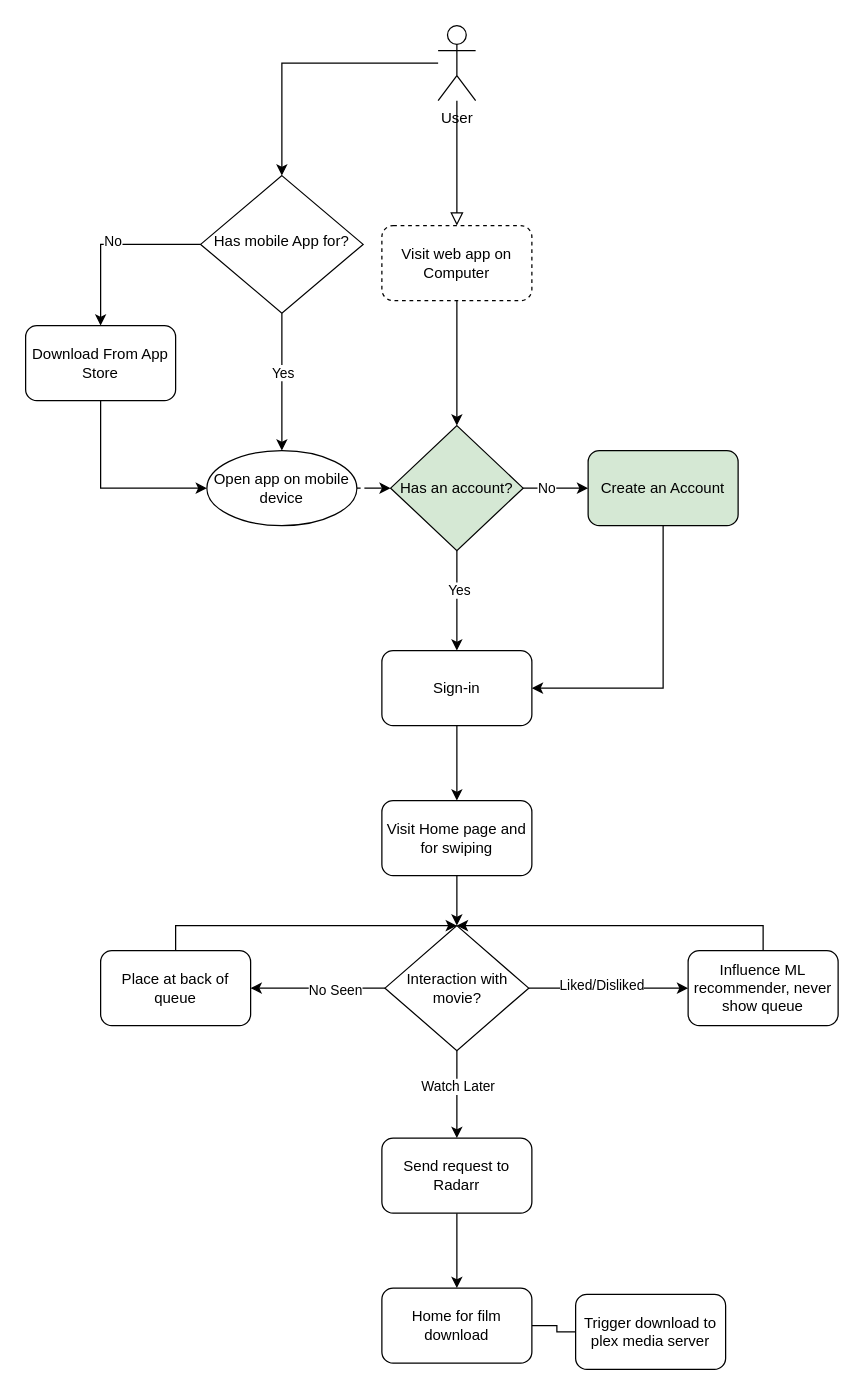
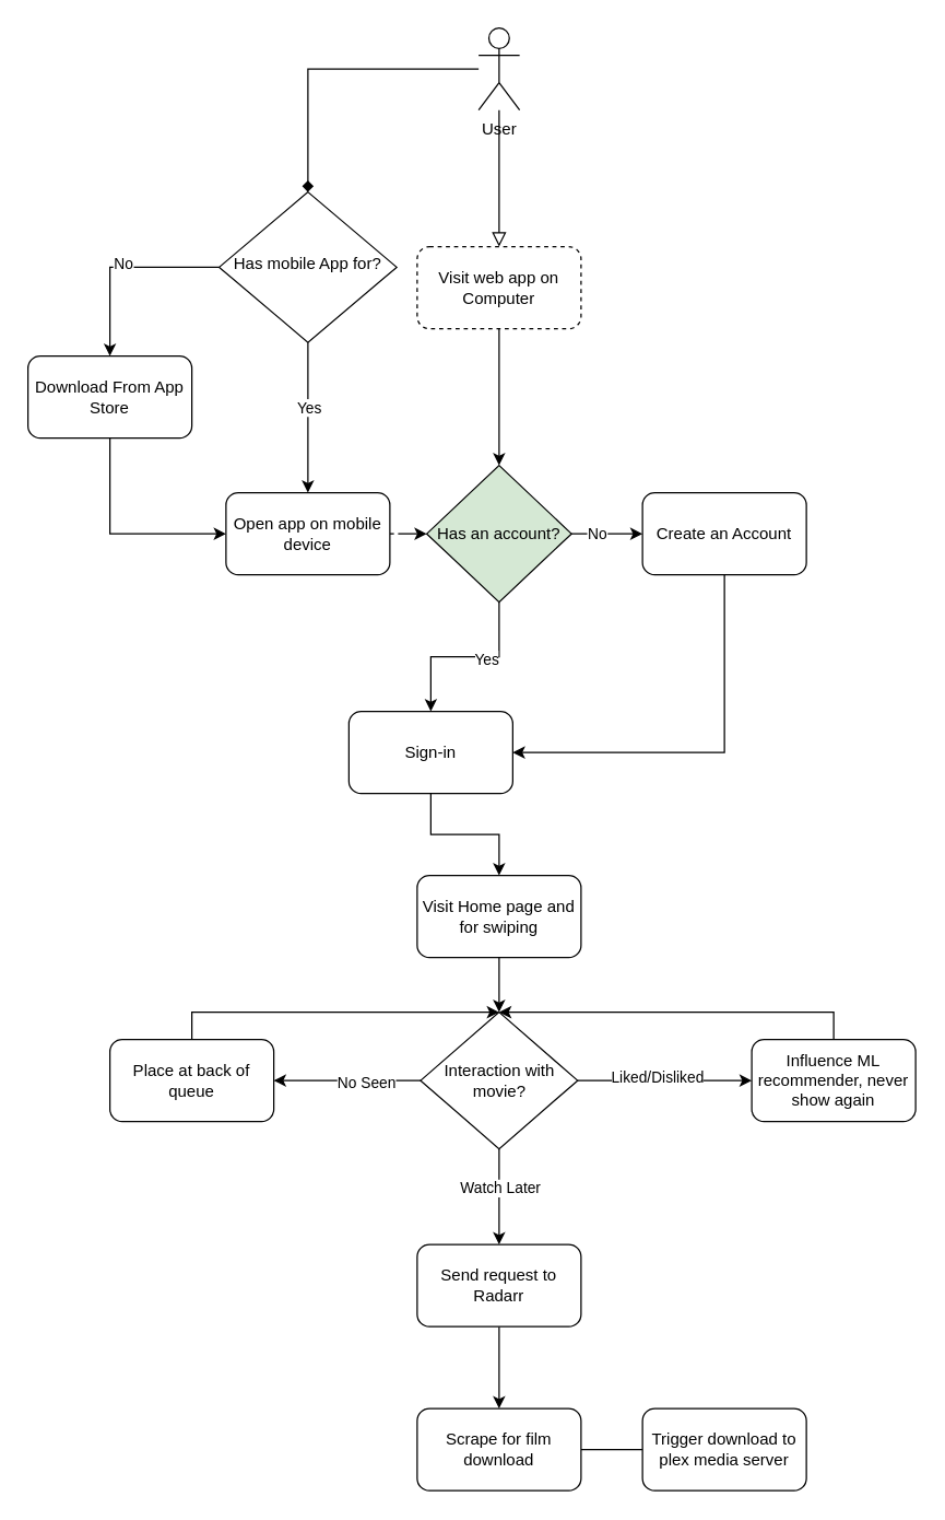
  <mxCell id="0" />
  <mxCell id="1" parent="0" />
  <mxCell id="2" value="" style="rounded=0;html=1;jettySize=auto;orthogonalLoop=1;fontSize=11;endArrow=block;endFill=0;endSize=8;strokeWidth=1;shadow=0;labelBackgroundColor=none;edgeStyle=orthogonalEdgeStyle;entryX=0.5;entryY=0;entryDx=0;entryDy=0;" parent="1" source="9" target="11" edge="1"><mxGeometry relative="1" as="geometry"><mxPoint x="190" y="100" as="sourcePoint" /><mxPoint x="370" y="160" as="targetPoint" /></mxGeometry></mxCell>
  <mxCell id="3" style="edgeStyle=orthogonalEdgeStyle;rounded=0;orthogonalLoop=1;jettySize=auto;html=1;entryX=0.5;entryY=0;entryDx=0;entryDy=0;" edge="1" parent="1" source="7" target="13"><mxGeometry relative="1" as="geometry" /></mxCell>
  <mxCell id="4" value="Yes" style="edgeLabel;html=1;align=center;verticalAlign=middle;resizable=0;points=[];" vertex="1" connectable="0" parent="3"><mxGeometry x="-0.145" relative="1" as="geometry"><mxPoint as="offset" /></mxGeometry></mxCell>
  <mxCell id="5" style="edgeStyle=orthogonalEdgeStyle;rounded=0;orthogonalLoop=1;jettySize=auto;html=1;entryX=0.5;entryY=0;entryDx=0;entryDy=0;" edge="1" parent="1" source="7" target="15"><mxGeometry relative="1" as="geometry" /></mxCell>
  <mxCell id="6" value="No" style="edgeLabel;html=1;align=center;verticalAlign=middle;resizable=0;points=[];" vertex="1" connectable="0" parent="5"><mxGeometry x="-0.021" y="-3" relative="1" as="geometry"><mxPoint as="offset" /></mxGeometry></mxCell>
  <mxCell id="7" value="Has mobile App for?" style="rhombus;whiteSpace=wrap;html=1;shadow=0;fontFamily=Helvetica;fontSize=12;align=center;strokeWidth=1;spacing=6;spacingTop=-4;" parent="1" vertex="1"><mxGeometry x="160" y="140" width="130" height="110" as="geometry" /></mxCell>
- <mxCell id="8" style="edgeStyle=orthogonalEdgeStyle;rounded=0;orthogonalLoop=1;jettySize=auto;html=1;" edge="1" parent="1" source="9" target="7"><mxGeometry relative="1" as="geometry" /></mxCell>
+ <mxCell id="8" style="edgeStyle=orthogonalEdgeStyle;rounded=0;orthogonalLoop=1;jettySize=auto;html=1;endArrow=diamond;" edge="1" parent="1" source="9" target="7"><mxGeometry relative="1" as="geometry" /></mxCell>
  <mxCell id="9" value="User" style="shape=umlActor;verticalLabelPosition=bottom;verticalAlign=top;html=1;outlineConnect=0;" vertex="1" parent="1"><mxGeometry x="350" y="20" width="30" height="60" as="geometry" /></mxCell>
  <mxCell id="10" style="edgeStyle=orthogonalEdgeStyle;rounded=0;orthogonalLoop=1;jettySize=auto;html=1;entryX=0.5;entryY=0;entryDx=0;entryDy=0;" edge="1" parent="1" source="11" target="20"><mxGeometry relative="1" as="geometry" /></mxCell>
  <mxCell id="11" value="Visit web app on Computer" style="rounded=1;whiteSpace=wrap;html=1;dashed=1;" vertex="1" parent="1"><mxGeometry x="305" y="180" width="120" height="60" as="geometry" /></mxCell>
  <mxCell id="12" style="edgeStyle=orthogonalEdgeStyle;rounded=0;orthogonalLoop=1;jettySize=auto;html=1;entryX=0;entryY=0.5;entryDx=0;entryDy=0;dashed=1;" edge="1" parent="1" source="13" target="20"><mxGeometry relative="1" as="geometry" /></mxCell>
- <mxCell id="13" value="Open app on mobile device" style="ellipse;whiteSpace=wrap;html=1;" vertex="1" parent="1"><mxGeometry x="165" y="360" width="120" height="60" as="geometry" /></mxCell>
+ <mxCell id="13" value="Open app on mobile device" style="rounded=1;whiteSpace=wrap;html=1;" vertex="1" parent="1"><mxGeometry x="165" y="360" width="120" height="60" as="geometry" /></mxCell>
  <mxCell id="14" style="edgeStyle=orthogonalEdgeStyle;rounded=0;orthogonalLoop=1;jettySize=auto;html=1;entryX=0;entryY=0.5;entryDx=0;entryDy=0;exitX=0.5;exitY=1;exitDx=0;exitDy=0;" edge="1" parent="1" source="15" target="13"><mxGeometry relative="1" as="geometry" /></mxCell>
  <mxCell id="15" value="Download From App Store" style="rounded=1;whiteSpace=wrap;html=1;" vertex="1" parent="1"><mxGeometry x="20" y="260" width="120" height="60" as="geometry" /></mxCell>
  <mxCell id="16" style="edgeStyle=orthogonalEdgeStyle;rounded=0;orthogonalLoop=1;jettySize=auto;html=1;entryX=0.5;entryY=0;entryDx=0;entryDy=0;" edge="1" parent="1" source="20" target="22"><mxGeometry relative="1" as="geometry" /></mxCell>
  <mxCell id="17" value="Yes" style="edgeLabel;html=1;align=center;verticalAlign=middle;resizable=0;points=[];" vertex="1" connectable="0" parent="16"><mxGeometry x="-0.225" y="1" relative="1" as="geometry"><mxPoint as="offset" /></mxGeometry></mxCell>
  <mxCell id="18" style="edgeStyle=orthogonalEdgeStyle;rounded=0;orthogonalLoop=1;jettySize=auto;html=1;entryX=0;entryY=0.5;entryDx=0;entryDy=0;" edge="1" parent="1" source="20" target="24"><mxGeometry relative="1" as="geometry" /></mxCell>
  <mxCell id="19" value="No" style="edgeLabel;html=1;align=center;verticalAlign=middle;resizable=0;points=[];" vertex="1" connectable="0" parent="18"><mxGeometry x="-0.308" y="1" relative="1" as="geometry"><mxPoint as="offset" /></mxGeometry></mxCell>
  <mxCell id="20" value="Has an account?" style="rhombus;whiteSpace=wrap;html=1;fillColor=#d5e8d4;" vertex="1" parent="1"><mxGeometry x="312" y="340" width="106" height="100" as="geometry" /></mxCell>
  <mxCell id="21" style="edgeStyle=orthogonalEdgeStyle;rounded=0;orthogonalLoop=1;jettySize=auto;html=1;" edge="1" parent="1" source="22" target="26"><mxGeometry relative="1" as="geometry" /></mxCell>
- <mxCell id="22" value="Sign-in" style="rounded=1;whiteSpace=wrap;html=1;" vertex="1" parent="1"><mxGeometry x="305" y="520" width="120" height="60" as="geometry" /></mxCell>
+ <mxCell id="22" value="Sign-in" style="rounded=1;whiteSpace=wrap;html=1;" vertex="1" parent="1"><mxGeometry x="255" y="520" width="120" height="60" as="geometry" /></mxCell>
  <mxCell id="23" style="edgeStyle=orthogonalEdgeStyle;rounded=0;orthogonalLoop=1;jettySize=auto;html=1;entryX=1;entryY=0.5;entryDx=0;entryDy=0;exitX=0.5;exitY=1;exitDx=0;exitDy=0;" edge="1" parent="1" source="24" target="22"><mxGeometry relative="1" as="geometry" /></mxCell>
- <mxCell id="24" value="Create an Account" style="rounded=1;whiteSpace=wrap;html=1;fillColor=#d5e8d4;" vertex="1" parent="1"><mxGeometry x="470" y="360" width="120" height="60" as="geometry" /></mxCell>
+ <mxCell id="24" value="Create an Account" style="rounded=1;whiteSpace=wrap;html=1;" vertex="1" parent="1"><mxGeometry x="470" y="360" width="120" height="60" as="geometry" /></mxCell>
  <mxCell id="25" style="edgeStyle=orthogonalEdgeStyle;rounded=0;orthogonalLoop=1;jettySize=auto;html=1;" edge="1" parent="1" source="26" target="33"><mxGeometry relative="1" as="geometry" /></mxCell>
  <mxCell id="26" value="Visit Home page and for swiping" style="rounded=1;whiteSpace=wrap;html=1;" vertex="1" parent="1"><mxGeometry x="305" y="640" width="120" height="60" as="geometry" /></mxCell>
  <mxCell id="27" style="edgeStyle=orthogonalEdgeStyle;rounded=0;orthogonalLoop=1;jettySize=auto;html=1;" edge="1" parent="1" source="33" target="34"><mxGeometry relative="1" as="geometry" /></mxCell>
  <mxCell id="28" value="Liked/Disliked" style="edgeLabel;html=1;align=center;verticalAlign=middle;resizable=0;points=[];" vertex="1" connectable="0" parent="27"><mxGeometry x="-0.108" y="3" relative="1" as="geometry"><mxPoint x="1" as="offset" /></mxGeometry></mxCell>
  <mxCell id="29" style="edgeStyle=orthogonalEdgeStyle;rounded=0;orthogonalLoop=1;jettySize=auto;html=1;entryX=1;entryY=0.5;entryDx=0;entryDy=0;" edge="1" parent="1" source="33" target="36"><mxGeometry relative="1" as="geometry"><mxPoint x="200" y="790" as="targetPoint" /></mxGeometry></mxCell>
  <mxCell id="30" value="No Seen" style="edgeLabel;html=1;align=center;verticalAlign=middle;resizable=0;points=[];" vertex="1" connectable="0" parent="29"><mxGeometry x="-0.228" y="1" relative="1" as="geometry"><mxPoint x="1" as="offset" /></mxGeometry></mxCell>
  <mxCell id="31" style="edgeStyle=orthogonalEdgeStyle;rounded=0;orthogonalLoop=1;jettySize=auto;html=1;entryX=0.5;entryY=0;entryDx=0;entryDy=0;" edge="1" parent="1" source="33" target="39"><mxGeometry relative="1" as="geometry"><mxPoint x="365" y="900" as="targetPoint" /></mxGeometry></mxCell>
  <mxCell id="32" value="Watch Later" style="edgeLabel;html=1;align=center;verticalAlign=middle;resizable=0;points=[];" vertex="1" connectable="0" parent="31"><mxGeometry x="-0.2" relative="1" as="geometry"><mxPoint as="offset" /></mxGeometry></mxCell>
  <mxCell id="33" value="Interaction with movie?" style="rhombus;whiteSpace=wrap;html=1;" vertex="1" parent="1"><mxGeometry x="307.5" y="740" width="115" height="100" as="geometry" /></mxCell>
- <mxCell id="34" value="Influence ML recommender, never show queue" style="rounded=1;whiteSpace=wrap;html=1;" vertex="1" parent="1"><mxGeometry x="550" y="760" width="120" height="60" as="geometry" /></mxCell>
+ <mxCell id="34" value="Influence ML recommender, never show again" style="rounded=1;whiteSpace=wrap;html=1;" vertex="1" parent="1"><mxGeometry x="550" y="760" width="120" height="60" as="geometry" /></mxCell>
  <mxCell id="35" style="edgeStyle=orthogonalEdgeStyle;rounded=0;orthogonalLoop=1;jettySize=auto;html=1;entryX=0.5;entryY=0;entryDx=0;entryDy=0;exitX=0.5;exitY=0;exitDx=0;exitDy=0;" edge="1" parent="1" source="36" target="33"><mxGeometry relative="1" as="geometry"><Array as="points"><mxPoint x="140" y="740" /></Array></mxGeometry></mxCell>
  <mxCell id="36" value="Place at back of queue" style="rounded=1;whiteSpace=wrap;html=1;" vertex="1" parent="1"><mxGeometry x="80" y="760" width="120" height="60" as="geometry" /></mxCell>
  <mxCell id="37" style="edgeStyle=orthogonalEdgeStyle;rounded=0;orthogonalLoop=1;jettySize=auto;html=1;exitX=0.5;exitY=0;exitDx=0;exitDy=0;entryX=0.5;entryY=0;entryDx=0;entryDy=0;" edge="1" parent="1" source="34" target="33"><mxGeometry relative="1" as="geometry"><mxPoint x="365" y="720" as="targetPoint" /></mxGeometry></mxCell>
  <mxCell id="38" style="edgeStyle=orthogonalEdgeStyle;rounded=0;orthogonalLoop=1;jettySize=auto;html=1;" edge="1" parent="1" source="39"><mxGeometry relative="1" as="geometry"><mxPoint x="365" y="1030" as="targetPoint" /></mxGeometry></mxCell>
  <mxCell id="39" value="Send request to Radarr" style="rounded=1;whiteSpace=wrap;html=1;" vertex="1" parent="1"><mxGeometry x="305" y="910" width="120" height="60" as="geometry" /></mxCell>
  <mxCell id="40" style="edgeStyle=orthogonalEdgeStyle;rounded=0;orthogonalLoop=1;jettySize=auto;html=1;endArrow=none;" edge="1" parent="1" source="41" target="42"><mxGeometry relative="1" as="geometry" /></mxCell>
- <mxCell id="41" value="Home for film download" style="rounded=1;whiteSpace=wrap;html=1;" vertex="1" parent="1"><mxGeometry x="305" y="1030" width="120" height="60" as="geometry" /></mxCell>
- <mxCell id="42" value="Trigger download to plex media server" style="rounded=1;whiteSpace=wrap;html=1;" vertex="1" parent="1"><mxGeometry x="460" y="1035" width="120" height="60" as="geometry" /></mxCell>
+ <mxCell id="41" value="Scrape for film download" style="rounded=1;whiteSpace=wrap;html=1;" vertex="1" parent="1"><mxGeometry x="305" y="1030" width="120" height="60" as="geometry" /></mxCell>
+ <mxCell id="42" value="Trigger download to plex media server" style="rounded=1;whiteSpace=wrap;html=1;" vertex="1" parent="1"><mxGeometry x="470" y="1030" width="120" height="60" as="geometry" /></mxCell>
